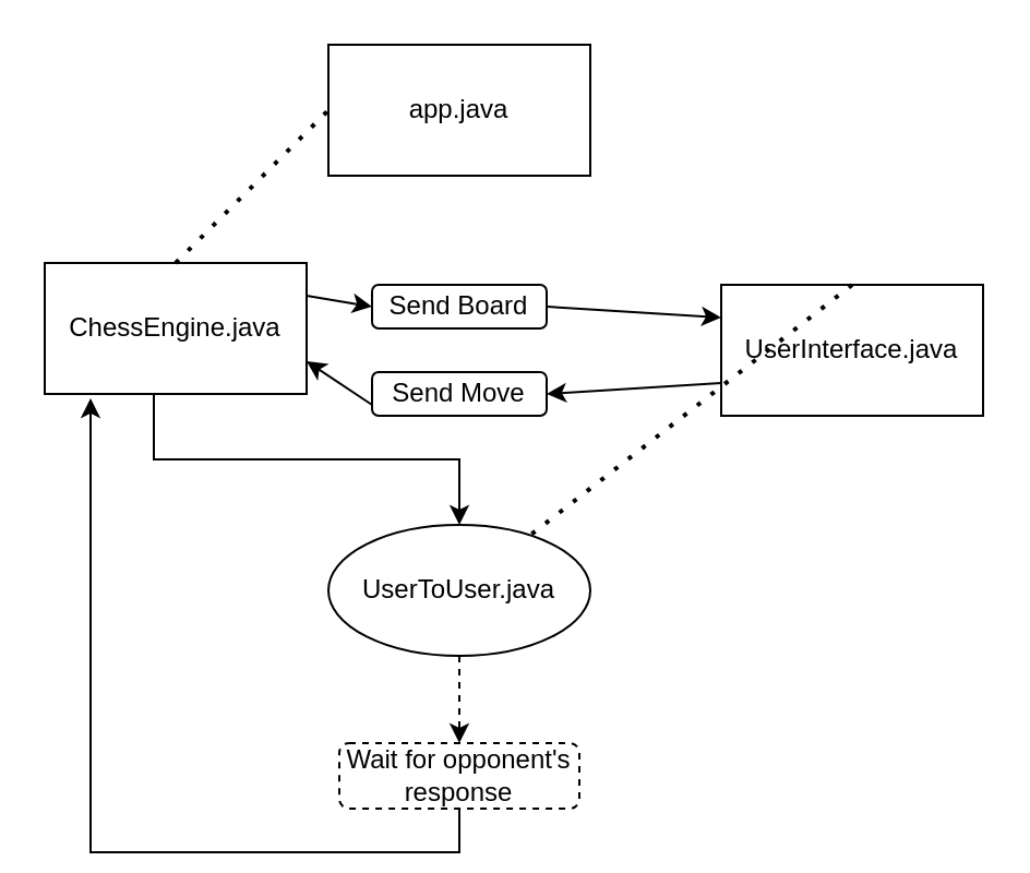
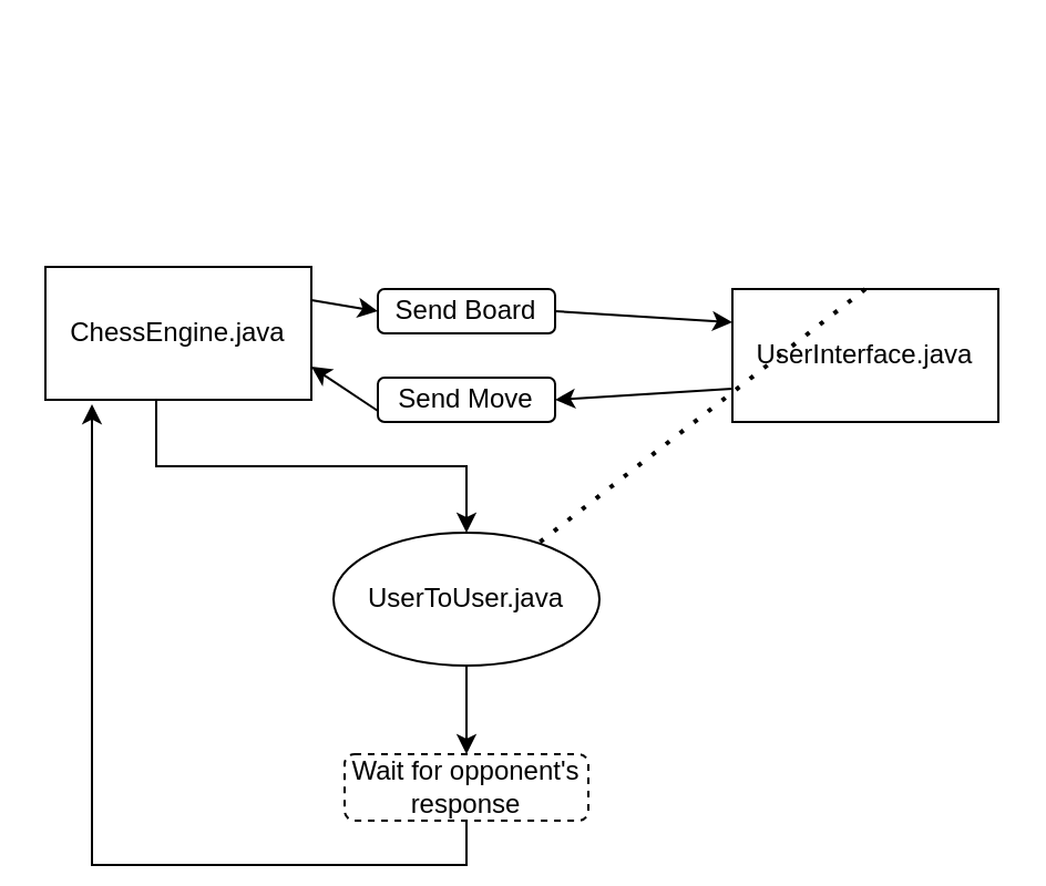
  <mxCell id="0" />
  <mxCell id="1" parent="0" />
- <mxCell id="2" value="app.java" style="rounded=0;whiteSpace=wrap;html=1;" vertex="1" parent="1"><mxGeometry x="150" y="20" width="120" height="60" as="geometry" /></mxCell>
  <mxCell id="3" style="edgeStyle=orthogonalEdgeStyle;rounded=0;orthogonalLoop=1;jettySize=auto;html=1;entryX=0.5;entryY=0;entryDx=0;entryDy=0;" edge="1" parent="1" source="4" target="7"><mxGeometry relative="1" as="geometry"><Array as="points"><mxPoint x="70" y="210" /><mxPoint x="210" y="210" /></Array></mxGeometry></mxCell>
  <mxCell id="4" value="ChessEngine.java" style="rounded=0;whiteSpace=wrap;html=1;" vertex="1" parent="1"><mxGeometry x="20" y="120" width="120" height="60" as="geometry" /></mxCell>
  <mxCell id="5" value="UserInterface.java" style="rounded=0;whiteSpace=wrap;html=1;" vertex="1" parent="1"><mxGeometry x="330" y="130" width="120" height="60" as="geometry" /></mxCell>
- <mxCell id="6" style="edgeStyle=orthogonalEdgeStyle;rounded=0;orthogonalLoop=1;jettySize=auto;html=1;exitX=0.5;exitY=1;exitDx=0;exitDy=0;entryX=0.5;entryY=0;entryDx=0;entryDy=0;dashed=1;" edge="1" parent="1" source="7" target="8"><mxGeometry relative="1" as="geometry" /></mxCell>
+ <mxCell id="6" style="edgeStyle=orthogonalEdgeStyle;rounded=0;orthogonalLoop=1;jettySize=auto;html=1;exitX=0.5;exitY=1;exitDx=0;exitDy=0;entryX=0.5;entryY=0;entryDx=0;entryDy=0;" edge="1" parent="1" source="7" target="8"><mxGeometry relative="1" as="geometry" /></mxCell>
  <mxCell id="7" value="UserToUser.java" style="ellipse;whiteSpace=wrap;html=1;" vertex="1" parent="1"><mxGeometry x="150" y="240" width="120" height="60" as="geometry" /></mxCell>
  <mxCell id="8" value="Wait for opponent's response" style="rounded=1;whiteSpace=wrap;html=1;dashed=1;" vertex="1" parent="1"><mxGeometry x="155" y="340" width="110" height="30" as="geometry" /></mxCell>
  <mxCell id="9" style="edgeStyle=orthogonalEdgeStyle;rounded=0;orthogonalLoop=1;jettySize=auto;html=1;exitX=0.5;exitY=1;exitDx=0;exitDy=0;entryX=0.175;entryY=1.033;entryDx=0;entryDy=0;entryPerimeter=0;" edge="1" parent="1" source="8" target="4"><mxGeometry relative="1" as="geometry" /></mxCell>
  <mxCell id="10" value="Send Board" style="rounded=1;whiteSpace=wrap;html=1;" vertex="1" parent="1"><mxGeometry x="170" y="130" width="80" height="20" as="geometry" /></mxCell>
  <mxCell id="11" value="Send Move" style="rounded=1;whiteSpace=wrap;html=1;" vertex="1" parent="1"><mxGeometry x="170" y="170" width="80" height="20" as="geometry" /></mxCell>
  <mxCell id="12" value="" style="endArrow=classic;html=1;rounded=0;entryX=0;entryY=0.25;entryDx=0;entryDy=0;" edge="1" parent="1" target="5"><mxGeometry width="50" height="50" relative="1" as="geometry"><mxPoint x="250" y="140" as="sourcePoint" /><mxPoint x="300" y="90" as="targetPoint" /></mxGeometry></mxCell>
  <mxCell id="13" value="" style="endArrow=classic;html=1;rounded=0;entryX=1;entryY=0.5;entryDx=0;entryDy=0;exitX=0;exitY=0.75;exitDx=0;exitDy=0;" edge="1" parent="1" source="5" target="11"><mxGeometry width="50" height="50" relative="1" as="geometry"><mxPoint x="260" y="150" as="sourcePoint" /><mxPoint x="340" y="155" as="targetPoint" /></mxGeometry></mxCell>
  <mxCell id="14" value="" style="endArrow=classic;html=1;rounded=0;entryX=1;entryY=0.75;entryDx=0;entryDy=0;exitX=0;exitY=0.75;exitDx=0;exitDy=0;" edge="1" parent="1" target="4"><mxGeometry width="50" height="50" relative="1" as="geometry"><mxPoint x="170" y="185" as="sourcePoint" /><mxPoint x="90" y="190" as="targetPoint" /></mxGeometry></mxCell>
  <mxCell id="15" value="" style="endArrow=classic;html=1;rounded=0;entryX=0;entryY=0.5;entryDx=0;entryDy=0;exitX=1;exitY=0.25;exitDx=0;exitDy=0;" edge="1" parent="1" source="4" target="10"><mxGeometry width="50" height="50" relative="1" as="geometry"><mxPoint x="260" y="150" as="sourcePoint" /><mxPoint x="340" y="155" as="targetPoint" /></mxGeometry></mxCell>
- <mxCell id="16" value="" style="endArrow=none;dashed=1;html=1;dashPattern=1 3;strokeWidth=2;rounded=0;entryX=0;entryY=0.5;entryDx=0;entryDy=0;exitX=0.5;exitY=0;exitDx=0;exitDy=0;" edge="1" parent="1" source="4" target="2"><mxGeometry width="50" height="50" relative="1" as="geometry"><mxPoint x="80" y="290" as="sourcePoint" /><mxPoint x="130" y="240" as="targetPoint" /></mxGeometry></mxCell>
  <mxCell id="17" value="" style="endArrow=none;dashed=1;html=1;dashPattern=1 3;strokeWidth=2;rounded=0;exitX=0.5;exitY=0;exitDx=0;exitDy=0;" edge="1" parent="1" source="5" target="7"><mxGeometry width="50" height="50" relative="1" as="geometry"><mxPoint x="310" y="110" as="sourcePoint" /><mxPoint x="390" y="30" as="targetPoint" /></mxGeometry></mxCell>
